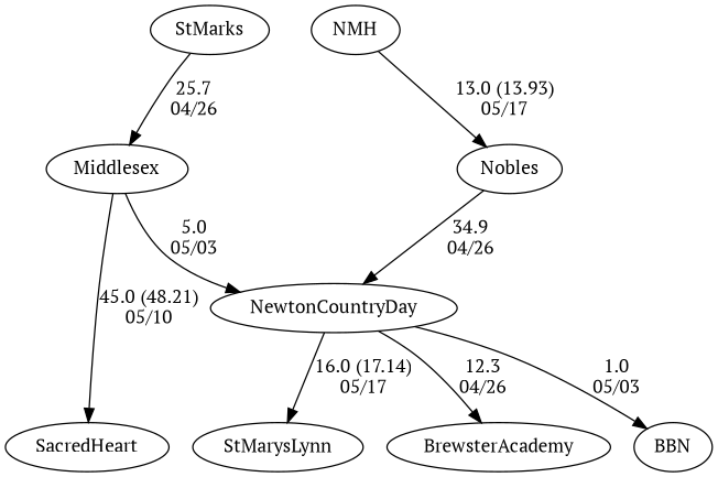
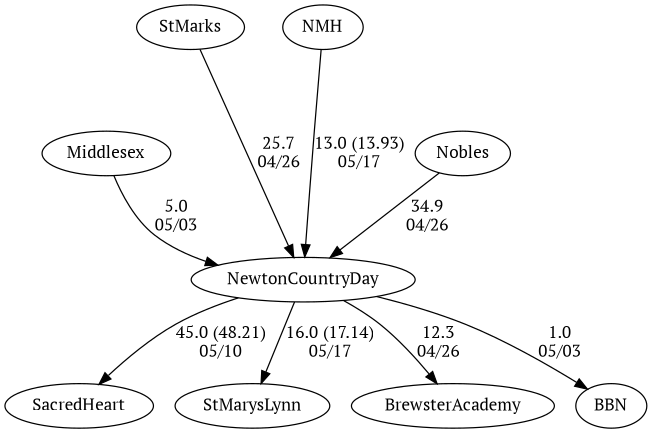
  digraph {
    fontname="PT Serif"
    node [fontname="PT Serif"]
    edge [fontname="PT Serif" random=random]
    StMarks
    NewtonCountryDay
    BBN
    StMarysLynn
    SacredHeart
    BrewsterAcademy
    Nobles
    Middlesex
    NMH
-   StMarks -> Middlesex [label="25.7\n04/26" weight=75]
+   StMarks -> NewtonCountryDay [label="25.7\n04/26" weight=75]
    NewtonCountryDay -> BBN [label="1.0\n05/03" weight=99]
    NewtonCountryDay -> StMarysLynn [label="16.0 (17.14)\n05/17" weight=84]
-   Middlesex -> SacredHeart [label="45.0 (48.21)\n05/10" weight=55]
+   NewtonCountryDay -> SacredHeart [label="45.0 (48.21)\n05/10" weight=55]
    NewtonCountryDay -> BrewsterAcademy [label="12.3\n04/26" weight=88]
    Nobles -> NewtonCountryDay [label="34.9\n04/26" weight=66]
    Middlesex -> NewtonCountryDay [label="5.0\n05/03" weight=95]
-   NMH -> Nobles [label="13.0 (13.93)\n05/17" weight=87]
+   NMH -> NewtonCountryDay [label="13.0 (13.93)\n05/17" weight=87]
  }
